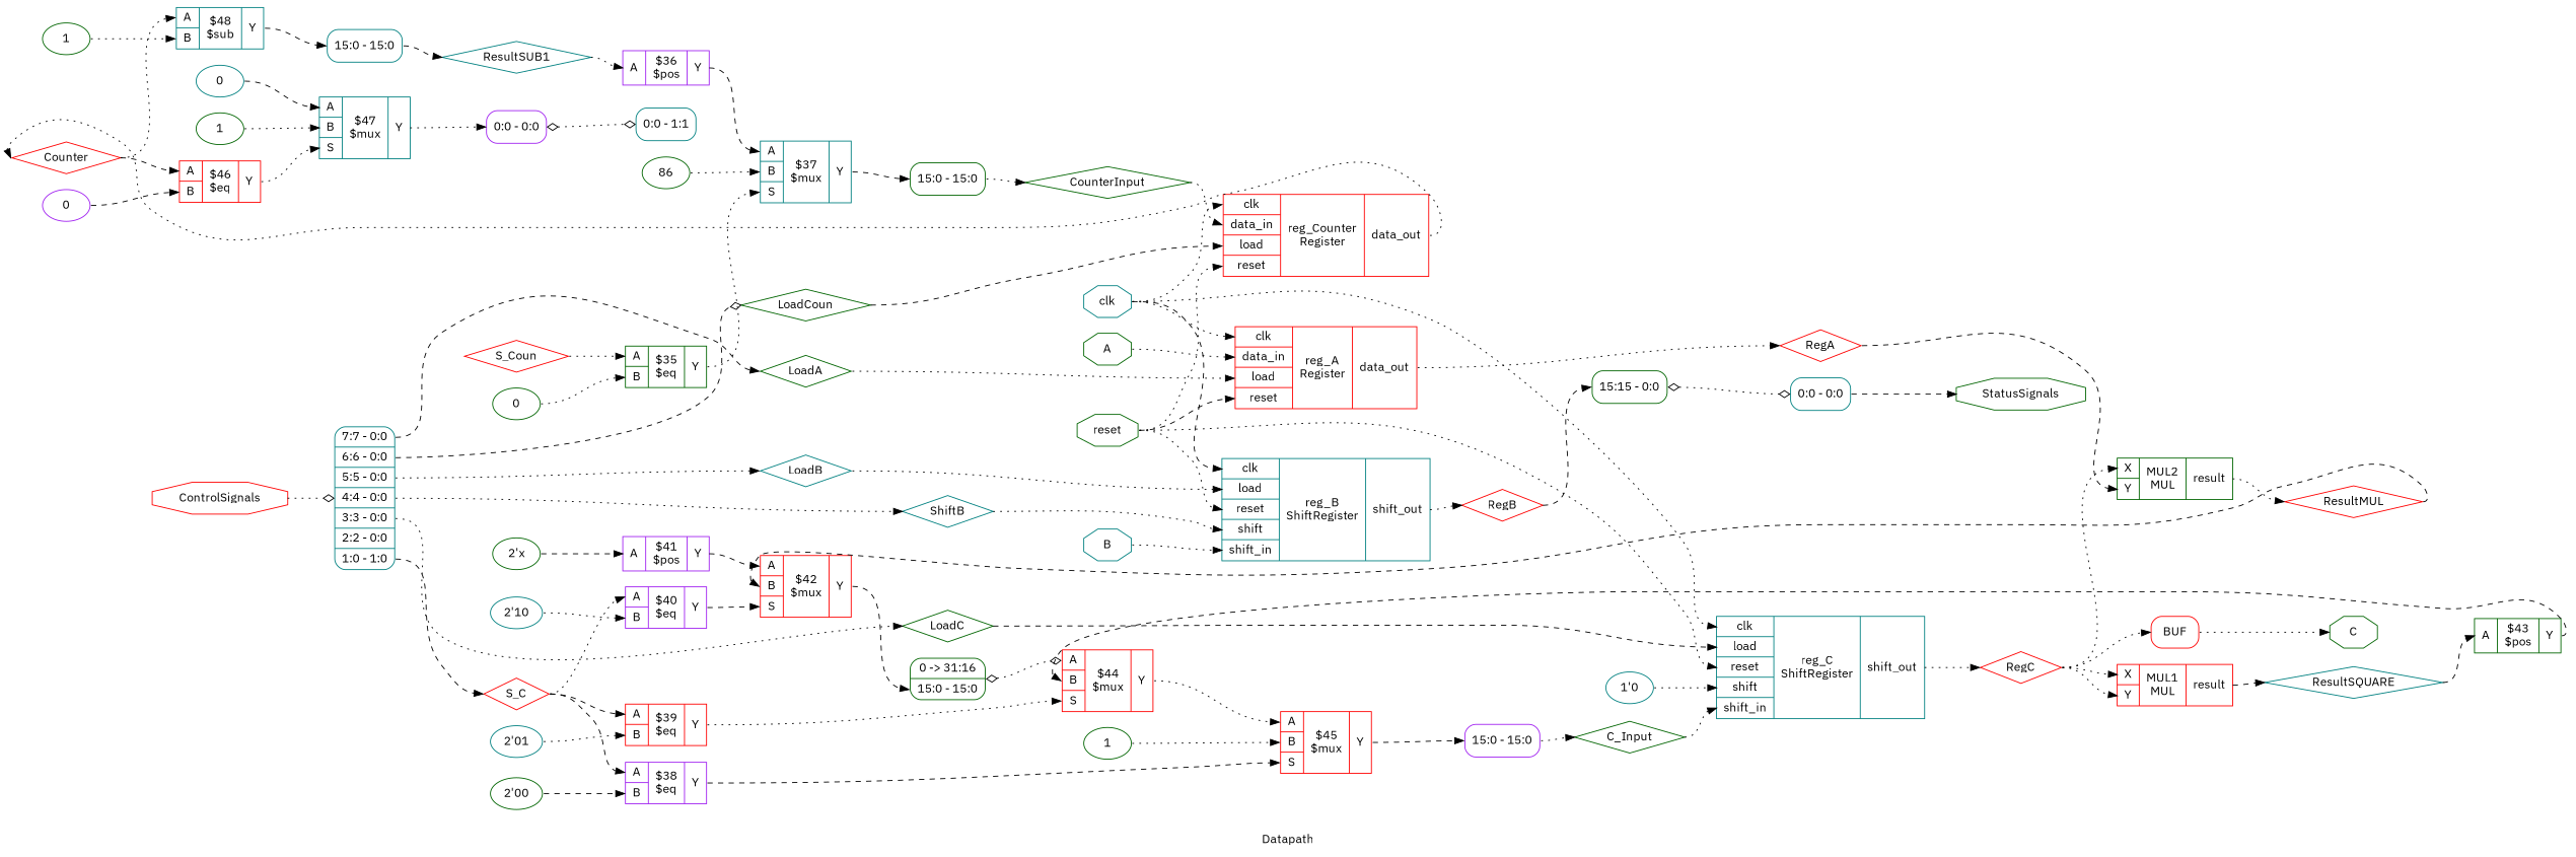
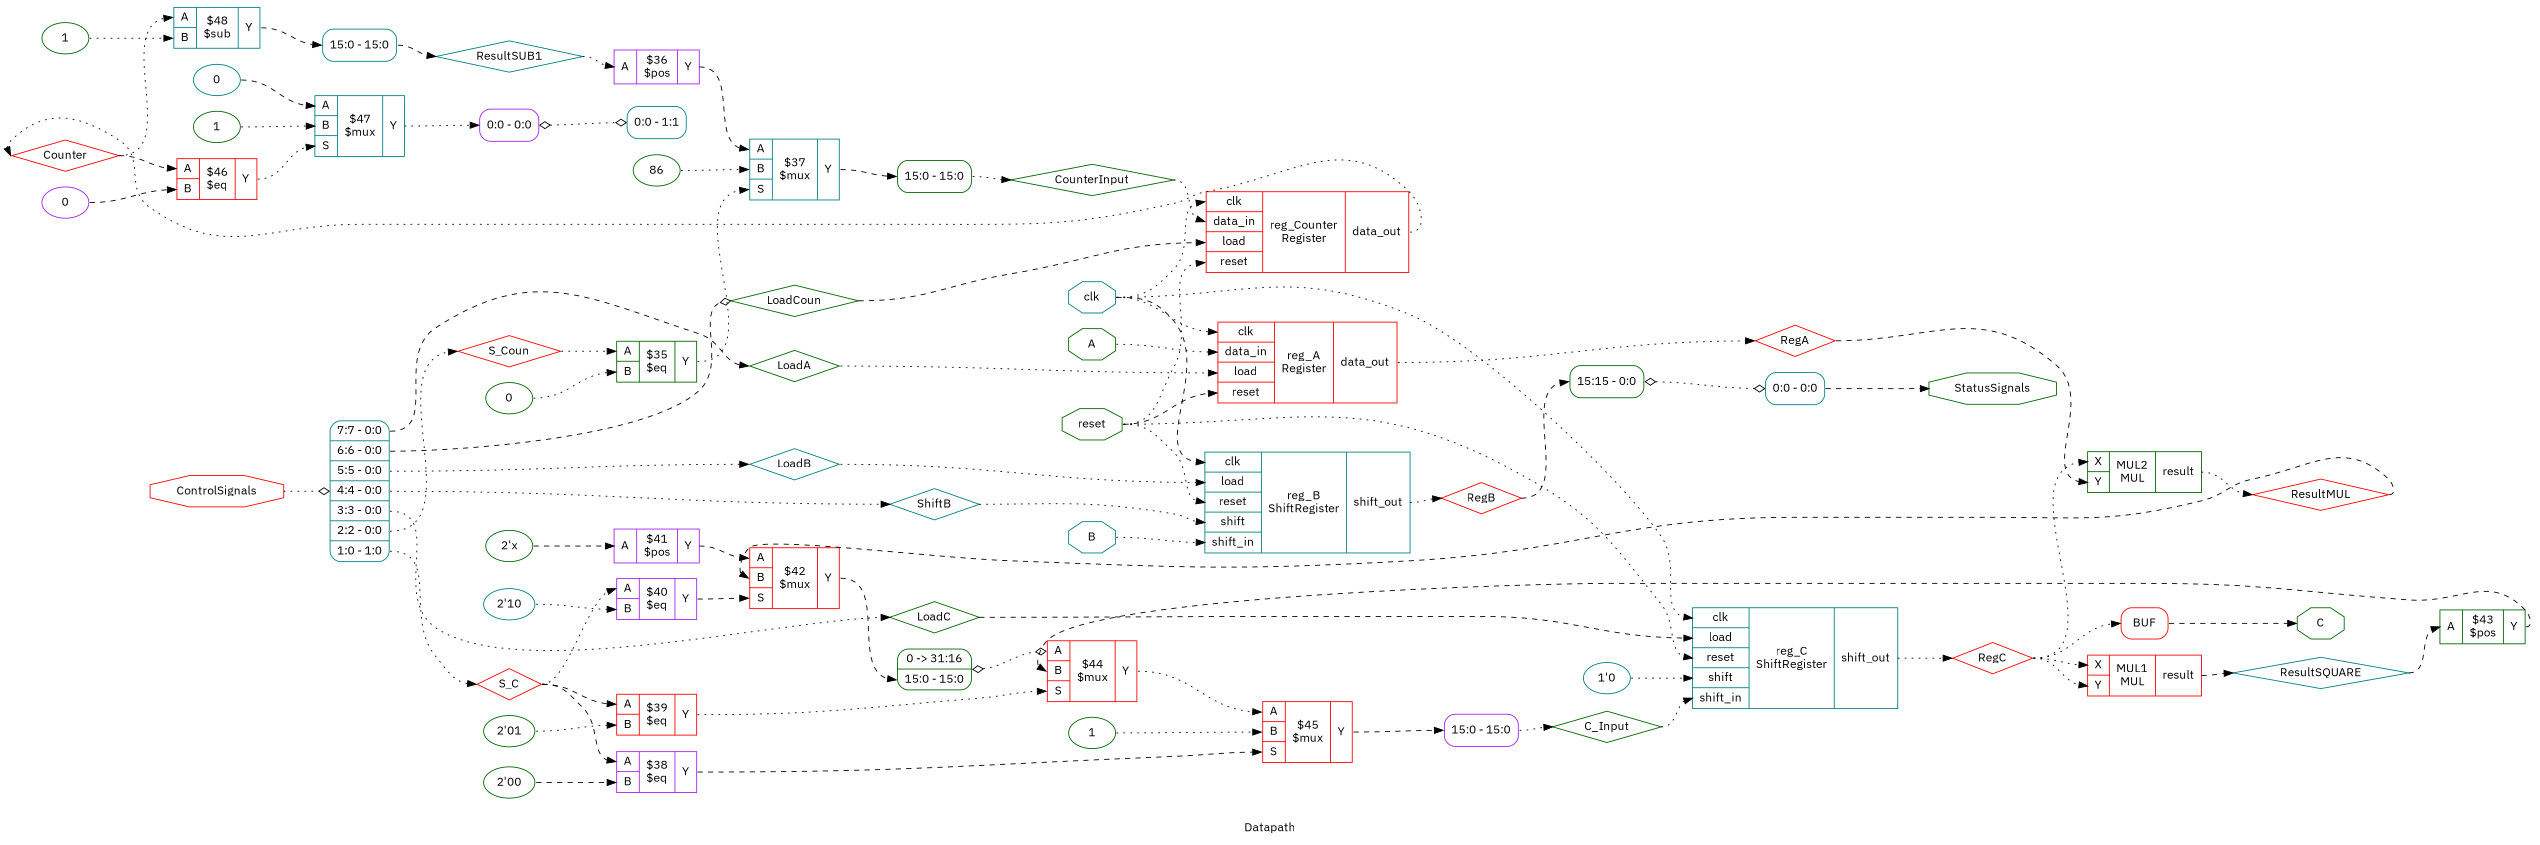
  digraph {
    fontname="IBM Plex Sans"
    label=Datapath
    rankdir=LR
    remincross=true
    node [color=darkgreen fontname="IBM Plex Sans" shape=record]
    edge [color=black fontname="IBM Plex Sans" headport=w style=dotted tailport=e]
    n1 [color=red fontcolor=black label=Counter shape=diamond]
    n2 [color=teal label="{{<p37> A|<p36> B}|$48\n$sub|{<p39> Y}}"]
    n3 [color=red label="{{<p37> A|<p36> B}|$46\n$eq|{<p39> Y}}"]
    n4 [color=teal label="<s0> 15:0 - 15:0 " style=rounded]
    n5 [color=teal label="{{<p37> A|<p36> B|<p54> S}|$47\n$mux|{<p39> Y}}"]
    n6 [color=red fontcolor=black label=RegC shape=diamond]
    n7 [label="{{<p38> X|<p39> Y}|MUL2\nMUL|{<p40> result}}"]
    n8 [color=red label="{{<p38> X|<p39> Y}|MUL1\nMUL|{<p40> result}}"]
    n9 [color=red label=BUF shape=box style=rounded]
    n10 [color=red fontcolor=black label=ResultMUL shape=diamond]
    n11 [color=teal fontcolor=black label=ResultSQUARE shape=diamond]
    n12 [fontcolor=black label=C shape=octagon]
    n13 [color=red fontcolor=black label=RegB shape=diamond]
    n14 [label="<s0> 15:15 - 0:0 " style=rounded]
    n15 [color=teal label="<s0> 0:0 - 0:0 " style=rounded]
    n16 [color=red fontcolor=black label=RegA shape=diamond]
    n17 [color=red label="{{<p37> A|<p36> B|<p54> S}|$42\n$mux|{<p39> Y}}"]
    n18 [label="0 -&gt; 31:16 |<s0> 15:0 - 15:0 " style=rounded]
    n19 [label="{{<p37> A}|$43\n$pos|{<p39> Y}}"]
    n20 [color=red label="{{<p37> A|<p36> B|<p54> S}|$44\n$mux|{<p39> Y}}"]
    n21 [color=teal fontcolor=black label=ResultSUB1 shape=diamond]
    n22 [color=purple label="{{<p37> A}|$36\n$pos|{<p39> Y}}"]
    n23 [color=teal label="{{<p37> A|<p36> B|<p54> S}|$37\n$mux|{<p39> Y}}"]
    n24 [fontcolor=black label=C_Input shape=diamond]
    n25 [color=teal label="{{<p34> clk|<p43> load|<p33> reset|<p44> shift|<p45> shift_in}|reg_C\nShiftRegister|{<p46> shift_out}}"]
    n26 [fontcolor=black label=CounterInput shape=diamond]
    n27 [color=red label="{{<p34> clk|<p49> data_in|<p43> load|<p33> reset}|reg_Counter\nRegister|{<p50> data_out}}"]
    n28 [color=red fontcolor=black label=S_C shape=diamond]
    n29 [color=purple label="{{<p37> A|<p36> B}|$40\n$eq|{<p39> Y}}"]
    n30 [color=red label="{{<p37> A|<p36> B}|$39\n$eq|{<p39> Y}}"]
    n31 [color=purple label="{{<p37> A|<p36> B}|$38\n$eq|{<p39> Y}}"]
    n32 [color=red label="{{<p37> A|<p36> B|<p54> S}|$45\n$mux|{<p39> Y}}"]
    n33 [color=red fontcolor=black label=S_Coun shape=diamond]
    n34 [label="{{<p37> A|<p36> B}|$35\n$eq|{<p39> Y}}"]
    n35 [color=teal fontcolor=black label=ShiftB shape=diamond]
    n36 [color=teal label="{{<p34> clk|<p43> load|<p33> reset|<p44> shift|<p45> shift_in}|reg_B\nShiftRegister|{<p46> shift_out}}"]
    n37 [fontcolor=black label=LoadCoun shape=diamond]
    n38 [fontcolor=black label=LoadC shape=diamond]
    n39 [color=teal fontcolor=black label=LoadB shape=diamond]
    n40 [fontcolor=black label=LoadA shape=diamond]
    n41 [color=red label="{{<p34> clk|<p49> data_in|<p43> load|<p33> reset}|reg_A\nRegister|{<p50> data_out}}"]
    n42 [fontcolor=black label=StatusSignals shape=octagon]
    n43 [fontcolor=black label=reset shape=octagon]
    n44 [color=teal fontcolor=black label=clk shape=octagon]
    n45 [color=red fontcolor=black label=ControlSignals shape=octagon]
    n46 [color=teal label="<s6> 7:7 - 0:0 |<s5> 6:6 - 0:0 |<s4> 5:5 - 0:0 |<s3> 4:4 - 0:0 |<s2> 3:3 - 0:0 |<s1> 2:2 - 0:0 |<s0> 1:0 - 1:0 " style=rounded]
    n47 [color=teal fontcolor=black label=B shape=octagon]
    n48 [fontcolor=black label=A shape=octagon]
    n49 [color=teal label="1'0" shape=""]
    n50 [label=1 shape=""]
    n51 [label=1 shape=""]
    n52 [color=purple label="<s0> 0:0 - 0:0 " style=rounded]
    n53 [color=teal label=0 shape=""]
    n54 [color=teal label="<s0> 0:0 - 1:1 " style=rounded]
    n55 [color=purple label=0 shape=""]
    n56 [label=1 shape=""]
    n57 [color=purple label="<s0> 15:0 - 15:0 " style=rounded]
    n58 [label="2'x" shape=""]
    n59 [color=purple label="{{<p37> A}|$41\n$pos|{<p39> Y}}"]
    n60 [color=teal label="2'10" shape=""]
-   n61 [color=teal label="2'01" shape=""]
+   n61 [label="2'01" shape=""]
    n62 [label="2'00" shape=""]
    n63 [label=86 shape=""]
    n64 [label="<s0> 15:0 - 15:0 " style=rounded]
    n65 [label=0 shape=""]
    n1 -> n2 [headport="p37:w"]
    n1 -> n3 [headport="p37:w" style=dashed]
    n2 -> n4 [headport="s0:w" style=dashed tailport="p39:e"]
    n3 -> n5 [headport="p54:w" tailport="p39:e"]
    n4 -> n21 [style=dashed]
    n5 -> n52 [headport="s0:w" tailport="p39:e"]
    n6 -> n7 [headport="p38:w"]
    n6 -> n8 [headport="p38:w"]
    n6 -> n8 [headport="p39:w"]
    n6 -> n9 [headport="w:w"]
    n7 -> n10 [tailport="p40:e"]
    n8 -> n11 [style=dashed tailport="p40:e"]
-   n9 -> n12 [tailport="e:e"]
+   n9 -> n12 [style=dashed tailport="e:e"]
    n10 -> n17 [headport="p36:w" style=dashed]
    n11 -> n19 [headport="p37:w" style=dashed]
    n13 -> n14 [headport="s0:w" style=dashed]
    n14 -> n15 [arrowhead=odiamond arrowtail=odiamond dir=both]
    n15 -> n42 [style=dashed tailport="s0:e"]
    n16 -> n7 [headport="p39:w" style=dashed]
    n17 -> n18 [headport="s0:w" style=dashed tailport="p39:e"]
    n18 -> n20 [arrowhead=odiamond arrowtail=odiamond dir=both headport="p37:w"]
    n19 -> n20 [headport="p36:w" style=dashed tailport="p39:e"]
    n20 -> n32 [headport="p37:w" tailport="p39:e"]
    n21 -> n22 [headport="p37:w"]
    n22 -> n23 [headport="p37:w" style=dashed tailport="p39:e"]
    n23 -> n64 [headport="s0:w" style=dashed tailport="p39:e"]
    n24 -> n25 [headport="p45:w"]
    n25 -> n6 [tailport="p46:e"]
    n26 -> n27 [headport="p49:w"]
    n27 -> n1 [tailport="p50:e"]
    n28 -> n29 [headport="p37:w"]
    n28 -> n30 [headport="p37:w" style=dashed]
    n28 -> n31 [headport="p37:w" style=dashed]
    n29 -> n17 [headport="p54:w" style=dashed tailport="p39:e"]
    n30 -> n20 [headport="p54:w" tailport="p39:e"]
    n31 -> n32 [headport="p54:w" style=dashed tailport="p39:e"]
    n32 -> n57 [headport="s0:w" style=dashed tailport="p39:e"]
    n33 -> n34 [headport="p37:w"]
    n34 -> n23 [headport="p54:w" tailport="p39:e"]
    n35 -> n36 [headport="p44:w"]
    n36 -> n13 [tailport="p46:e"]
    n37 -> n27 [headport="p43:w" style=dashed]
    n38 -> n25 [headport="p43:w" style=dashed]
    n39 -> n36 [headport="p43:w"]
    n40 -> n41 [headport="p43:w"]
    n41 -> n16 [tailport="p50:e"]
    n43 -> n25 [headport="p33:w"]
    n43 -> n27 [headport="p33:w"]
    n43 -> n36 [headport="p33:w"]
    n43 -> n41 [headport="p33:w" style=dashed]
    n44 -> n25 [headport="p34:w"]
    n44 -> n27 [headport="p34:w"]
    n44 -> n36 [headport="p34:w" style=dashed]
    n44 -> n41 [headport="p34:w"]
    n45 -> n46 [arrowhead=odiamond]
-   n46 -> n28 [style=dashed tailport="s0:e"]
+   n46 -> n28 [tailport="s0:e"]
+   n46 -> n33 [tailport="s1:e"]
    n46 -> n35 [tailport="s3:e"]
    n46 -> n37 [arrowhead=odiamond style=dashed tailport="s5:e"]
    n46 -> n38 [tailport="s2:e"]
    n46 -> n39 [tailport="s4:e"]
    n46 -> n40 [style=dashed tailport="s6:e"]
    n47 -> n36 [headport="p45:w"]
    n48 -> n41 [headport="p49:w"]
    n49 -> n25 [headport="p44:w"]
    n50 -> n2 [headport="p36:w"]
    n51 -> n5 [headport="p36:w"]
    n52 -> n54 [arrowhead=odiamond arrowtail=odiamond dir=both]
    n53 -> n5 [headport="p37:w" style=dashed]
    n55 -> n3 [headport="p36:w" style=dashed]
    n56 -> n32 [headport="p36:w"]
    n57 -> n24
    n58 -> n59 [headport="p37:w" style=dashed]
    n59 -> n17 [headport="p37:w" style=dashed tailport="p39:e"]
    n60 -> n29 [headport="p36:w"]
    n61 -> n30 [headport="p36:w"]
    n62 -> n31 [headport="p36:w" style=dashed]
    n63 -> n23 [headport="p36:w"]
    n64 -> n26
    n65 -> n34 [headport="p36:w"]
  }
